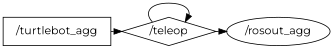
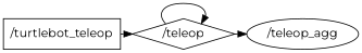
  digraph {
    compound=True
    fontname=Montserrat
    rank=same
    rankdir=LR
    ranksep=0.2
    node [fontname=Montserrat]
    edge [fontname=Montserrat penwidth=1]
-   "/turtlebot_teleop" [height=0.5 shape=box width=1.4722 label="/turtlebot_agg"]
+   "/turtlebot_teleop" [height=0.5 shape=box width=1.4722]
    n2 [height=0.5 label="/teleop" shape=diamond width=1.3787]
-   "/rosout_agg" [height=0.5 width=1.4443]
+   "/rosout_agg" [height=0.5 width=1.4443 label="/teleop_agg"]
    "/turtlebot_teleop" -> n2
    n2 -> n2
    n2 -> "/rosout_agg"
  }
